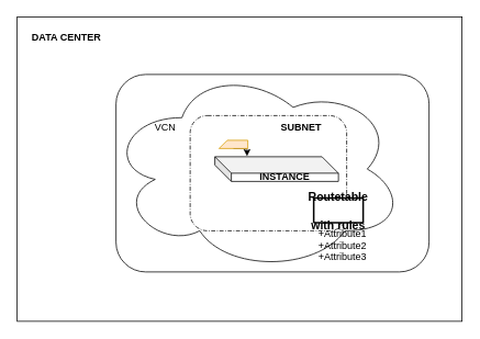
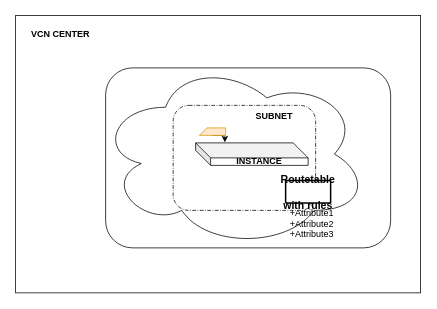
  <mxCell id="0" />
  <mxCell id="1" parent="0" />
  <mxCell id="2" value="" style="rounded=0;whiteSpace=wrap;html=1;" vertex="1" parent="1"><mxGeometry x="20" y="20" width="540" height="370" as="geometry" /></mxCell>
  <mxCell id="3" value="" style="rounded=1;whiteSpace=wrap;html=1;" vertex="1" parent="1"><mxGeometry x="140" y="90" width="380" height="240" as="geometry" /></mxCell>
- <mxCell id="4" value="DATA CENTER" style="text;html=1;strokeColor=none;fillColor=none;align=center;verticalAlign=middle;whiteSpace=wrap;rounded=0;fontStyle=1" vertex="1" parent="1"><mxGeometry x="30" y="20" width="100" height="50" as="geometry" /></mxCell>
+ <mxCell id="4" value="VCN CENTER" style="text;html=1;strokeColor=none;fillColor=none;align=center;verticalAlign=middle;whiteSpace=wrap;rounded=0;fontStyle=1" vertex="1" parent="1"><mxGeometry x="30" y="20" width="100" height="50" as="geometry" /></mxCell>
  <mxCell id="5" value="" style="ellipse;shape=cloud;whiteSpace=wrap;html=1;" vertex="1" parent="1"><mxGeometry x="130" y="80" width="360" height="250" as="geometry" /></mxCell>
- <mxCell id="6" value="VCN" style="text;html=1;strokeColor=none;fillColor=none;align=center;verticalAlign=middle;whiteSpace=wrap;rounded=0;" vertex="1" parent="1"><mxGeometry x="180" y="145" width="40" height="20" as="geometry" /></mxCell>
  <mxCell id="7" value="" style="points=[[0.25,0,0],[0.5,0,0],[0.75,0,0],[1,0.25,0],[1,0.5,0],[1,0.75,0],[0.75,1,0],[0.5,1,0],[0.25,1,0],[0,0.75,0],[0,0.5,0],[0,0.25,0]];rounded=1;dashed=1;dashPattern=5 2 1 2;labelPosition=center;verticalLabelPosition=top;align=right;verticalAlign=bottom;fontSize=8;" vertex="1" parent="1"><mxGeometry x="230" y="140" width="190" height="140" as="geometry" /></mxCell>
  <mxCell id="8" value="SUBNET" style="text;html=1;strokeColor=none;fillColor=none;align=center;verticalAlign=middle;whiteSpace=wrap;rounded=0;fontStyle=1" vertex="1" parent="1"><mxGeometry x="345" y="145" width="40" height="20" as="geometry" /></mxCell>
  <mxCell id="9" style="edgeStyle=orthogonalEdgeStyle;rounded=0;orthogonalLoop=1;jettySize=auto;html=1;exitX=0.5;exitY=1;exitDx=0;exitDy=0;exitPerimeter=0;entryX=0.26;entryY=-0.02;entryDx=0;entryDy=0;entryPerimeter=0;" edge="1" parent="1" source="10" target="11"><mxGeometry relative="1" as="geometry" /></mxCell>
  <mxCell id="10" value="" style="verticalLabelPosition=bottom;verticalAlign=top;html=1;shape=card;whiteSpace=wrap;size=20;arcSize=12;fillColor=#ffe6cc;strokeColor=#d79b00;" vertex="1" parent="1"><mxGeometry x="265" y="170" width="35" height="10" as="geometry" /></mxCell>
  <mxCell id="11" value="INSTANCE" style="shape=cube;whiteSpace=wrap;html=1;boundedLbl=1;backgroundOutline=1;darkOpacity=0.05;darkOpacity2=0.1;fontStyle=1" vertex="1" parent="1"><mxGeometry x="260" y="190" width="150" height="30" as="geometry" /></mxCell>
  <mxCell id="12" value="Routetable &#10;&#10;with rules " style="swimlane;childLayout=stackLayout;horizontal=1;startSize=30;horizontalStack=0;rounded=1;fontSize=14;fontStyle=1;strokeWidth=2;resizeParent=0;resizeLast=1;shadow=0;dashed=0;align=center;" vertex="1" parent="1"><mxGeometry x="380" y="240" width="60" height="30" as="geometry" /></mxCell>
  <mxCell id="13" value="+Attribute1&#10;+Attribute2&#10;+Attribute3" style="align=left;strokeColor=none;fillColor=none;spacingLeft=4;fontSize=12;verticalAlign=top;resizable=0;rotatable=0;part=1;" vertex="1" parent="12"><mxGeometry y="30" width="60" as="geometry" /></mxCell>
